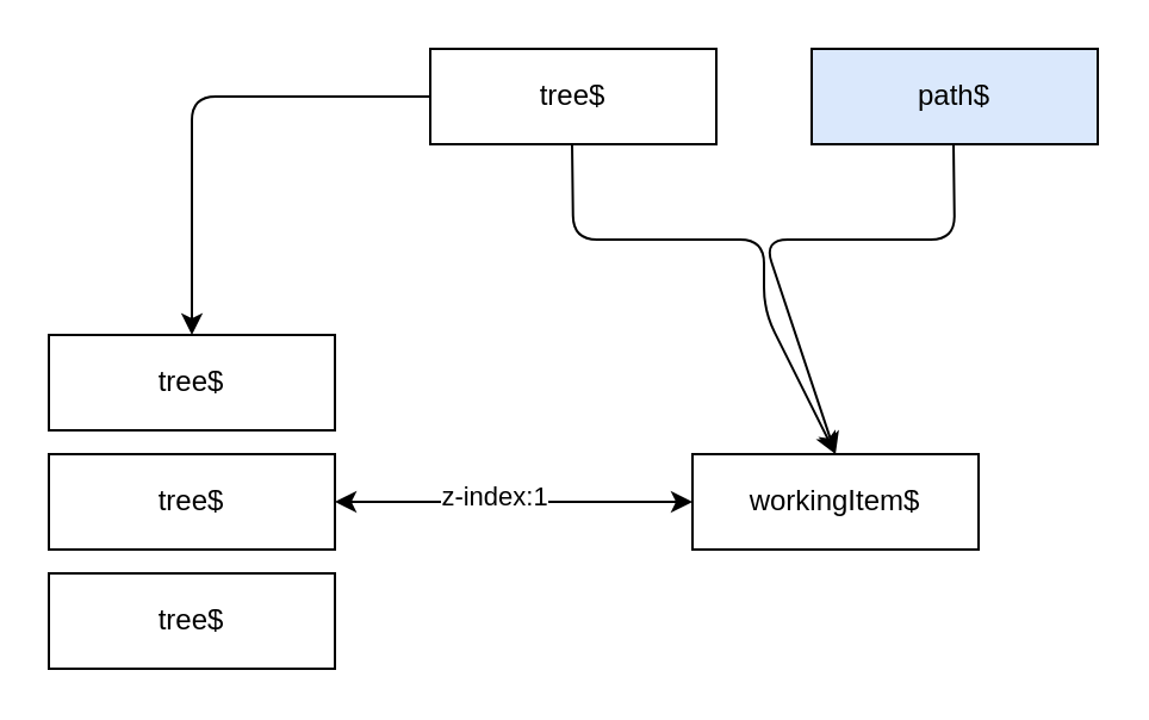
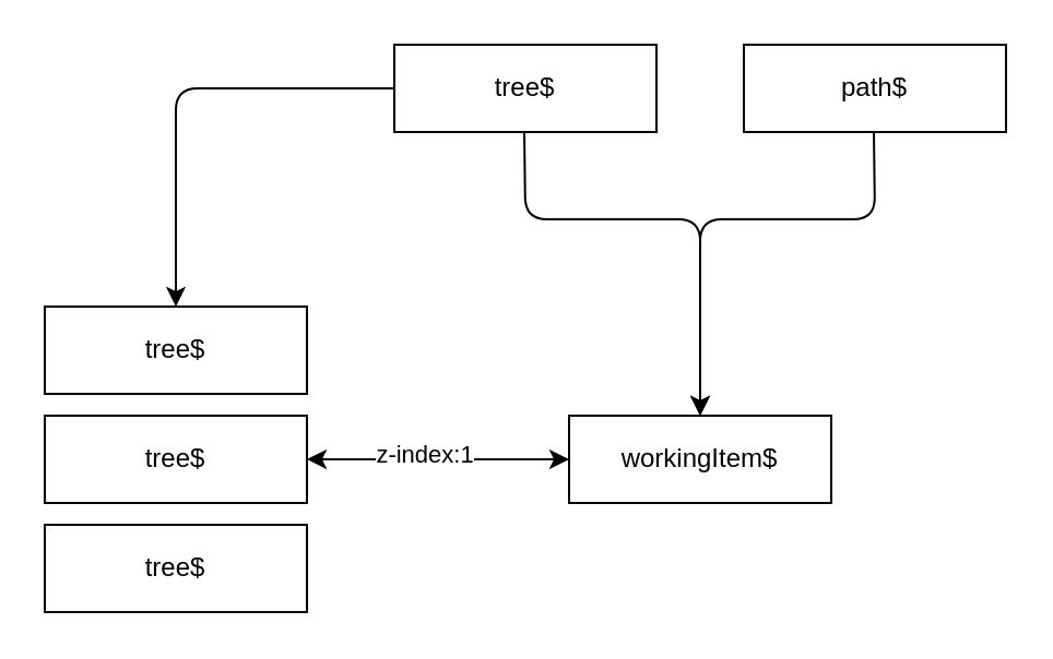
  <mxCell id="0" />
  <mxCell id="1" parent="0" />
  <mxCell id="2" value="tree$" style="rounded=0;whiteSpace=wrap;html=1;" vertex="1" parent="1"><mxGeometry x="180" y="20" width="120" height="40" as="geometry" /></mxCell>
- <mxCell id="3" value="path$" style="rounded=0;whiteSpace=wrap;html=1;fillColor=#dae8fc;" vertex="1" parent="1"><mxGeometry x="340" y="20" width="120" height="40" as="geometry" /></mxCell>
+ <mxCell id="3" value="path$" style="rounded=0;whiteSpace=wrap;html=1;" vertex="1" parent="1"><mxGeometry x="340" y="20" width="120" height="40" as="geometry" /></mxCell>
  <mxCell id="4" value="" style="endArrow=classic;html=1;exitX=0.5;exitY=1;exitDx=0;exitDy=0;entryX=0.5;entryY=0;entryDx=0;entryDy=0;" edge="1" parent="1" target="7"><mxGeometry width="50" height="50" relative="1" as="geometry"><mxPoint x="399.5" y="60" as="sourcePoint" /><mxPoint x="320" y="140" as="targetPoint" /><Array as="points"><mxPoint x="400" y="100" /><mxPoint x="320" y="100" /></Array></mxGeometry></mxCell>
  <mxCell id="5" value="" style="endArrow=classic;html=1;exitX=0.5;exitY=1;exitDx=0;exitDy=0;entryX=0.5;entryY=0;entryDx=0;entryDy=0;" edge="1" parent="1" target="7"><mxGeometry width="50" height="50" relative="1" as="geometry"><mxPoint x="239.5" y="60" as="sourcePoint" /><mxPoint x="320" y="120" as="targetPoint" /><Array as="points"><mxPoint x="240" y="100" /><mxPoint x="320" y="100" /><mxPoint x="320" y="130" /></Array></mxGeometry></mxCell>
  <mxCell id="6" value="" style="endArrow=classic;html=1;exitX=0;exitY=0.5;exitDx=0;exitDy=0;entryX=0.5;entryY=0;entryDx=0;entryDy=0;" edge="1" parent="1" source="2"><mxGeometry width="50" height="50" relative="1" as="geometry"><mxPoint x="110" y="100" as="sourcePoint" /><mxPoint x="80" y="140" as="targetPoint" /><Array as="points"><mxPoint x="80" y="40" /></Array></mxGeometry></mxCell>
- <mxCell id="7" value="workingItem$" style="rounded=0;whiteSpace=wrap;html=1;" vertex="1" parent="1"><mxGeometry x="290" y="190" width="120" height="40" as="geometry" /></mxCell>
+ <mxCell id="7" value="workingItem$" style="rounded=0;whiteSpace=wrap;html=1;" vertex="1" parent="1"><mxGeometry x="260" y="190" width="120" height="40" as="geometry" /></mxCell>
  <mxCell id="8" value="tree$" style="rounded=0;whiteSpace=wrap;html=1;" vertex="1" parent="1"><mxGeometry x="20" y="140" width="120" height="40" as="geometry" /></mxCell>
  <mxCell id="9" value="tree$" style="rounded=0;whiteSpace=wrap;html=1;" vertex="1" parent="1"><mxGeometry x="20" y="190" width="120" height="40" as="geometry" /></mxCell>
  <mxCell id="10" value="tree$" style="rounded=0;whiteSpace=wrap;html=1;" vertex="1" parent="1"><mxGeometry x="20" y="240" width="120" height="40" as="geometry" /></mxCell>
  <mxCell id="11" value="" style="endArrow=classic;startArrow=classic;html=1;exitX=1;exitY=0.5;exitDx=0;exitDy=0;entryX=0;entryY=0.5;entryDx=0;entryDy=0;" edge="1" parent="1" source="9" target="7"><mxGeometry width="50" height="50" relative="1" as="geometry"><mxPoint x="160" y="220" as="sourcePoint" /><mxPoint x="210" y="170" as="targetPoint" /></mxGeometry></mxCell>
  <mxCell id="12" value="z-index:1" style="edgeLabel;html=1;align=center;verticalAlign=middle;resizable=0;points=[];" vertex="1" connectable="0" parent="11"><mxGeometry x="-0.117" y="3" relative="1" as="geometry"><mxPoint as="offset" /></mxGeometry></mxCell>
